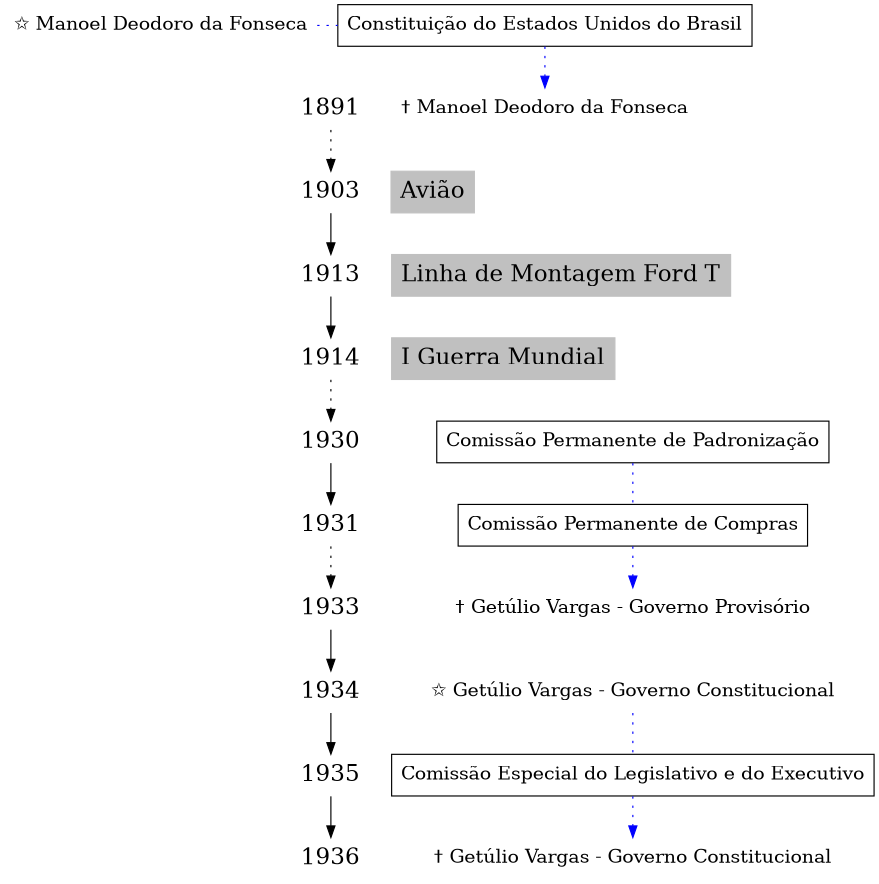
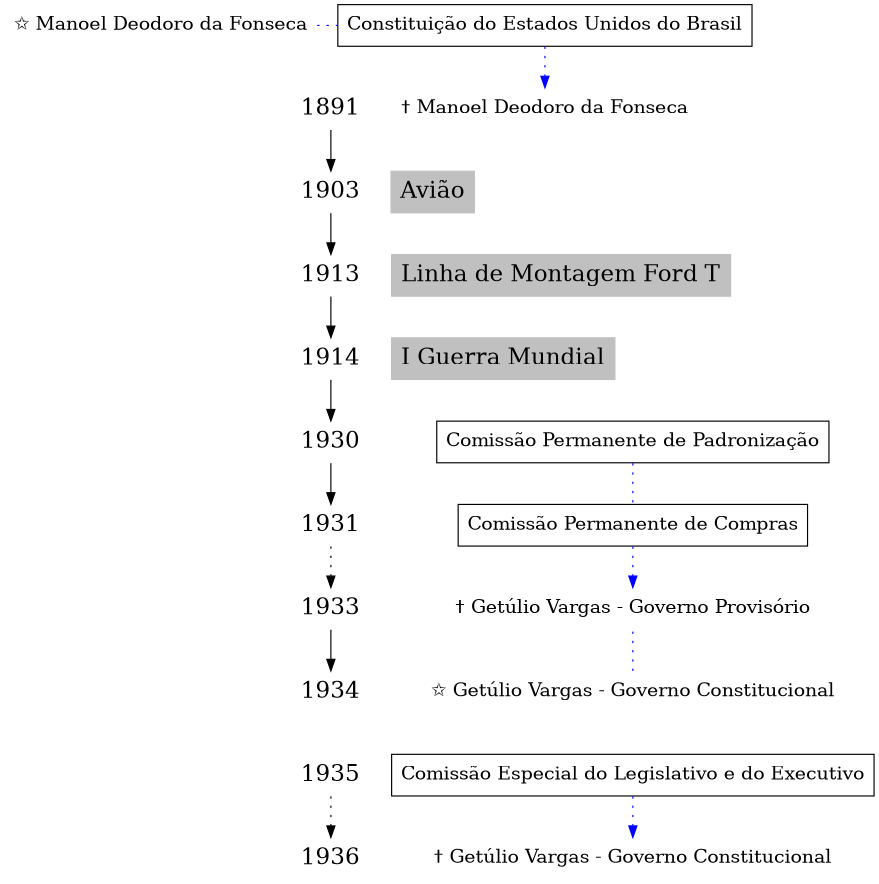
  digraph {
    concentrate=True
    node [fontsize=20 shape=plaintext]
    1891
    1903
    1913
    1914
    1930
    1931
    1933
    1934
    1935
    1936
    "Comissão Permanente de Padronização" [fontsize=16 shape=box]
    "Comissão Permanente de Compras" [fontsize=16 shape=box]
    "Comissão Especial do Legislativo e do Executivo" [fontsize=16 shape=box]
    "Constituição do Estados Unidos do Brasil" [fontsize=16 shape=box]
    "✩ Manoel Deodoro da Fonseca" [fontsize=16]
    "✝ Manoel Deodoro da Fonseca" [fontsize=16]
    "✝ Getúlio Vargas - Governo Provisório" [fontsize=16]
    "✩ Getúlio Vargas - Governo Constitucional" [fontsize=16]
    "✝ Getúlio Vargas - Governo Constitucional" [fontsize=16]
    "I Guerra Mundial" [color=gray fillcolor=gray shape=box style=filled]
    "Avião" [color=gray fillcolor=gray shape=box style=filled]
    "Linha de Montagem Ford T" [color=gray fillcolor=gray shape=box style=filled]
    subgraph sub_1 {
      1891
      1903
      1913
      1914
      1930
      1931
      1933
      1934
      1935
      1936
    }
    subgraph sub_2 {
      "Comissão Permanente de Padronização"
      "Comissão Permanente de Compras"
      "Comissão Especial do Legislativo e do Executivo"
      "Constituição do Estados Unidos do Brasil"
    }
    subgraph sub_3 {
      rank=same
      "Constituição do Estados Unidos do Brasil"
      "✩ Manoel Deodoro da Fonseca"
    }
    subgraph sub_4 {
      rank=same
      1891
      "✝ Manoel Deodoro da Fonseca"
    }
    subgraph sub_5 {
      rank=same
      1930
      "Comissão Permanente de Padronização"
    }
    subgraph sub_6 {
      rank=same
      1931
      "Comissão Permanente de Compras"
    }
    subgraph sub_7 {
      rank=same
      1933
      "✝ Getúlio Vargas - Governo Provisório"
    }
    subgraph sub_8 {
      rank=same
      1934
      "✩ Getúlio Vargas - Governo Constitucional"
    }
    subgraph sub_9 {
      rank=same
      1935
      "Comissão Especial do Legislativo e do Executivo"
    }
    subgraph sub_10 {
      rank=same
      1936
      "✝ Getúlio Vargas - Governo Constitucional"
    }
    subgraph sub_11 {
      rank=same
      1914
      "I Guerra Mundial"
    }
    subgraph sub_12 {
      rank=same
      1903
      "Avião"
    }
    subgraph sub_13 {
      rank=same
      1913
      "Linha de Montagem Ford T"
    }
-   1891 -> 1903 [style=dotted]
+   1891 -> 1903
    1903 -> 1913
    1913 -> 1914
-   1914 -> 1930 [style=dotted]
+   1914 -> 1930
    1930 -> 1931
    1931 -> 1933 [style=dotted]
    1933 -> 1934
-   1934 -> 1935
-   1935 -> 1936
+   1935 -> 1936 [style=dotted]
    "Comissão Permanente de Padronização" -> "Comissão Permanente de Compras" [arrowhead=none color=blue style=dotted]
    "Comissão Permanente de Compras" -> "✝ Getúlio Vargas - Governo Provisório" [color=blue style=dotted]
    "Comissão Especial do Legislativo e do Executivo" -> "✝ Getúlio Vargas - Governo Constitucional" [color=blue style=dotted]
    "Constituição do Estados Unidos do Brasil" -> "✝ Manoel Deodoro da Fonseca" [color=blue style=dotted]
    "✩ Manoel Deodoro da Fonseca" -> "Constituição do Estados Unidos do Brasil" [arrowhead=none color=blue style=dotted]
-   "✩ Getúlio Vargas - Governo Constitucional" -> "Comissão Especial do Legislativo e do Executivo" [arrowhead=none color=blue style=dotted]
+   "✩ Getúlio Vargas - Governo Constitucional" -> "✝ Getúlio Vargas - Governo Provisório" [arrowhead=none color=blue style=dotted]
  }
